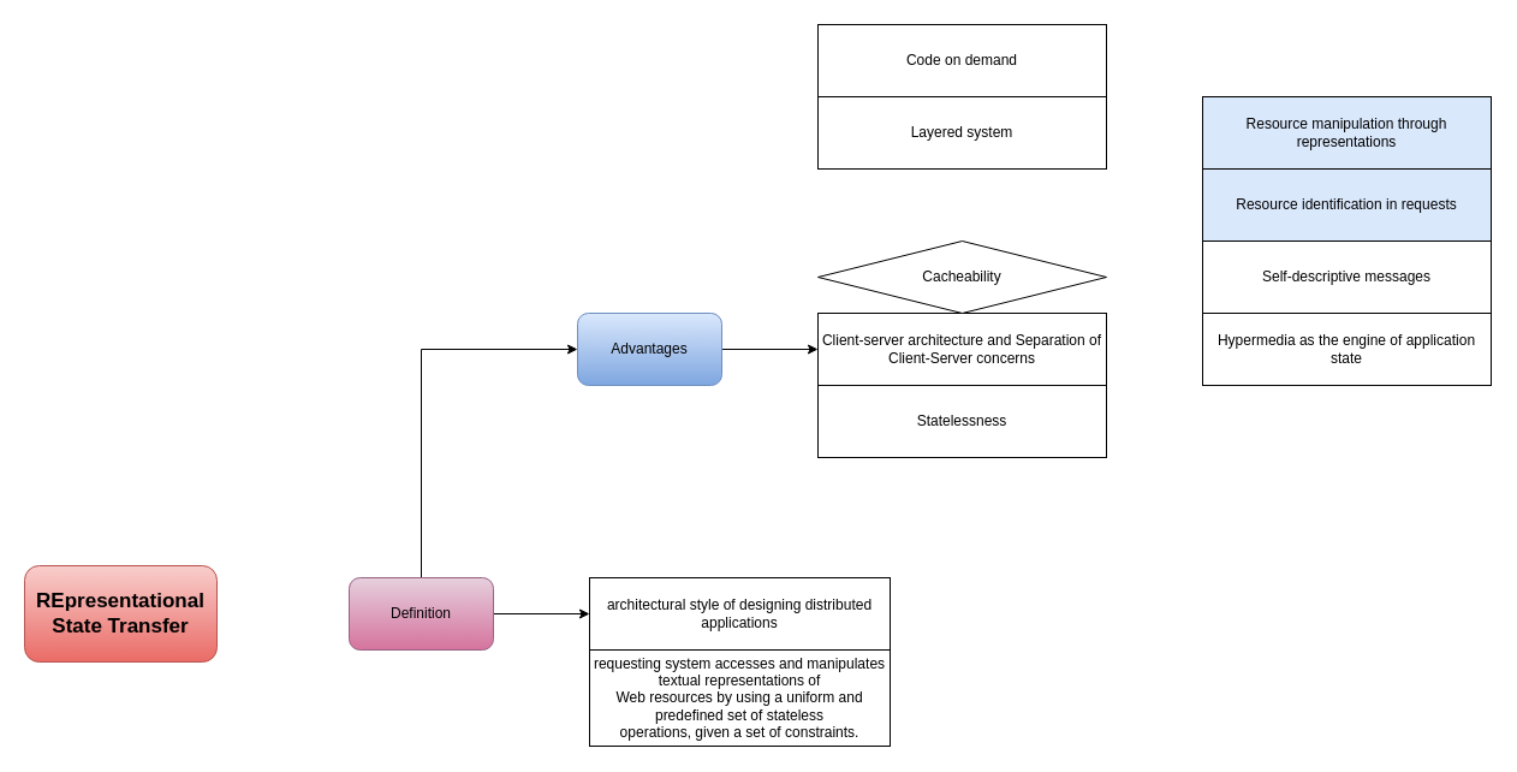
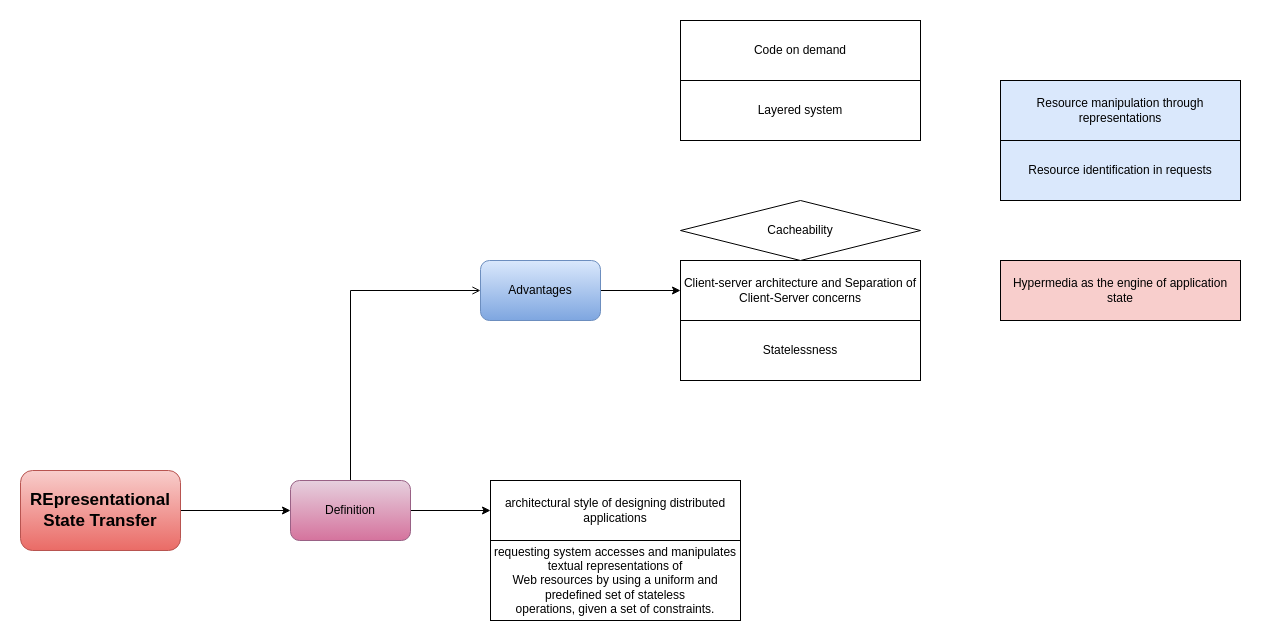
  <mxCell id="0" />
  <mxCell id="1" parent="0" />
+ <mxCell id="2" value="" style="edgeStyle=orthogonalEdgeStyle;rounded=0;orthogonalLoop=1;jettySize=auto;html=1;entryX=0;entryY=0.5;entryDx=0;entryDy=0;" edge="1" parent="1" source="3" target="6"><mxGeometry relative="1" as="geometry"><mxPoint x="260" y="510" as="targetPoint" /></mxGeometry></mxCell>
  <mxCell id="3" value="&lt;b&gt;&lt;font style=&quot;font-size: 17px&quot;&gt;REpresentational State Transfer&lt;/font&gt;&lt;/b&gt;" style="rounded=1;whiteSpace=wrap;html=1;gradientColor=#ea6b66;fillColor=#f8cecc;strokeColor=#b85450;" vertex="1" parent="1"><mxGeometry x="20" y="470" width="160" height="80" as="geometry" /></mxCell>
  <mxCell id="4" value="" style="edgeStyle=orthogonalEdgeStyle;rounded=0;orthogonalLoop=1;jettySize=auto;html=1;" edge="1" parent="1" source="6" target="7"><mxGeometry relative="1" as="geometry" /></mxCell>
- <mxCell id="5" value="" style="edgeStyle=orthogonalEdgeStyle;rounded=0;orthogonalLoop=1;jettySize=auto;html=1;" edge="1" parent="1" source="6" target="10"><mxGeometry relative="1" as="geometry"><Array as="points"><mxPoint x="350" y="290" /></Array></mxGeometry></mxCell>
+ <mxCell id="5" value="" style="edgeStyle=orthogonalEdgeStyle;rounded=0;orthogonalLoop=1;jettySize=auto;html=1;endArrow=open;" edge="1" parent="1" source="6" target="10"><mxGeometry relative="1" as="geometry"><Array as="points"><mxPoint x="350" y="290" /></Array></mxGeometry></mxCell>
  <mxCell id="6" value="Definition" style="rounded=1;whiteSpace=wrap;html=1;gradientColor=#d5739d;fillColor=#e6d0de;strokeColor=#996185;" vertex="1" parent="1"><mxGeometry x="290" y="480" width="120" height="60" as="geometry" /></mxCell>
  <mxCell id="7" value="architectural style of designing distributed applications" style="whiteSpace=wrap;html=1;rounded=0;" vertex="1" parent="1"><mxGeometry x="490" y="480" width="250" height="60" as="geometry" /></mxCell>
  <mxCell id="8" value="requesting system accesses and manipulates textual representations of&#10;Web resources by using a uniform and predefined set of stateless&#10;operations, given a set of constraints." style="whiteSpace=wrap;html=1;rounded=0;" vertex="1" parent="1"><mxGeometry x="490" y="540" width="250" height="80" as="geometry" /></mxCell>
  <mxCell id="9" value="" style="edgeStyle=orthogonalEdgeStyle;rounded=0;orthogonalLoop=1;jettySize=auto;html=1;" edge="1" parent="1" source="10" target="11"><mxGeometry relative="1" as="geometry" /></mxCell>
  <mxCell id="10" value="Advantages" style="rounded=1;whiteSpace=wrap;html=1;gradientColor=#7ea6e0;fillColor=#dae8fc;strokeColor=#6c8ebf;" vertex="1" parent="1"><mxGeometry x="480" y="260" width="120" height="60" as="geometry" /></mxCell>
  <mxCell id="11" value="Client-server architecture and Separation of Client-Server concerns" style="rounded=0;whiteSpace=wrap;html=1;" vertex="1" parent="1"><mxGeometry x="680" y="260" width="240" height="60" as="geometry" /></mxCell>
  <mxCell id="12" value="Statelessness" style="rounded=0;whiteSpace=wrap;html=1;" vertex="1" parent="1"><mxGeometry x="680" y="320" width="240" height="60" as="geometry" /></mxCell>
  <mxCell id="13" value="Cacheability" style="rhombus;whiteSpace=wrap;html=1;" vertex="1" parent="1"><mxGeometry x="680" y="200" width="240" height="60" as="geometry" /></mxCell>
  <mxCell id="14" value="Resource identification in requests" style="rounded=0;whiteSpace=wrap;html=1;fillColor=#dae8fc;" vertex="1" parent="1"><mxGeometry x="1000" y="140" width="240" height="60" as="geometry" /></mxCell>
  <mxCell id="15" value="Resource manipulation through representations" style="rounded=0;whiteSpace=wrap;html=1;fillColor=#dae8fc;" vertex="1" parent="1"><mxGeometry x="1000" y="80" width="240" height="60" as="geometry" /></mxCell>
- <mxCell id="16" value="Self-descriptive messages" style="rounded=0;whiteSpace=wrap;html=1;" vertex="1" parent="1"><mxGeometry x="1000" y="200" width="240" height="60" as="geometry" /></mxCell>
- <mxCell id="17" value="Hypermedia as the engine of application state" style="rounded=0;whiteSpace=wrap;html=1;" vertex="1" parent="1"><mxGeometry x="1000" y="260" width="240" height="60" as="geometry" /></mxCell>
+ <mxCell id="17" value="Hypermedia as the engine of application state" style="rounded=0;whiteSpace=wrap;html=1;fillColor=#f8cecc;" vertex="1" parent="1"><mxGeometry x="1000" y="260" width="240" height="60" as="geometry" /></mxCell>
  <mxCell id="18" value="Layered system" style="rounded=0;whiteSpace=wrap;html=1;" vertex="1" parent="1"><mxGeometry x="680" y="80" width="240" height="60" as="geometry" /></mxCell>
  <mxCell id="19" value="Code on demand" style="rounded=0;whiteSpace=wrap;html=1;" vertex="1" parent="1"><mxGeometry x="680" y="20" width="240" height="60" as="geometry" /></mxCell>
